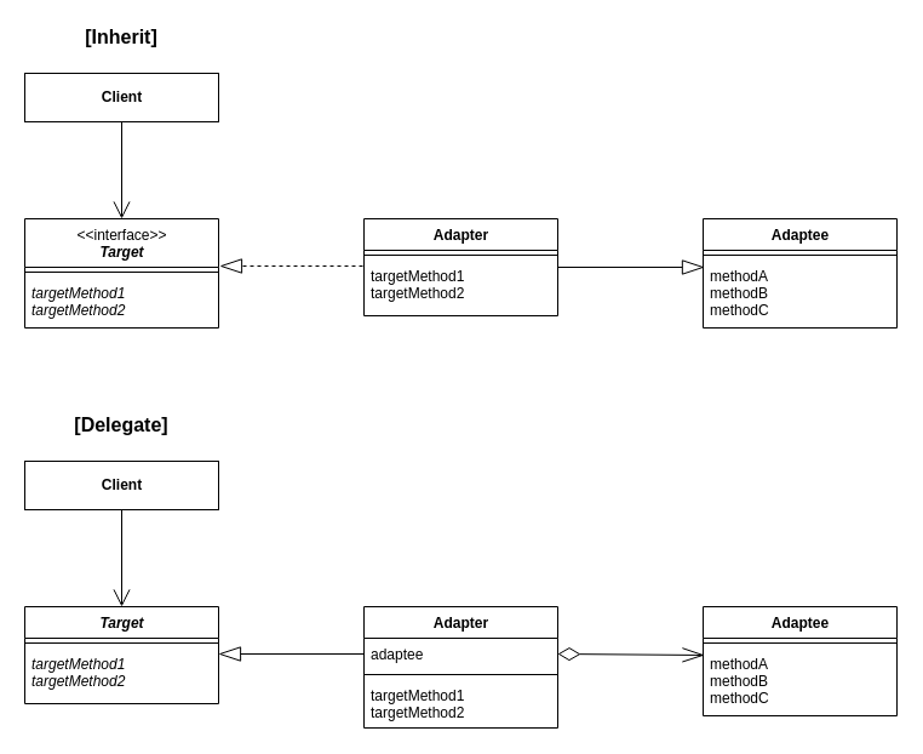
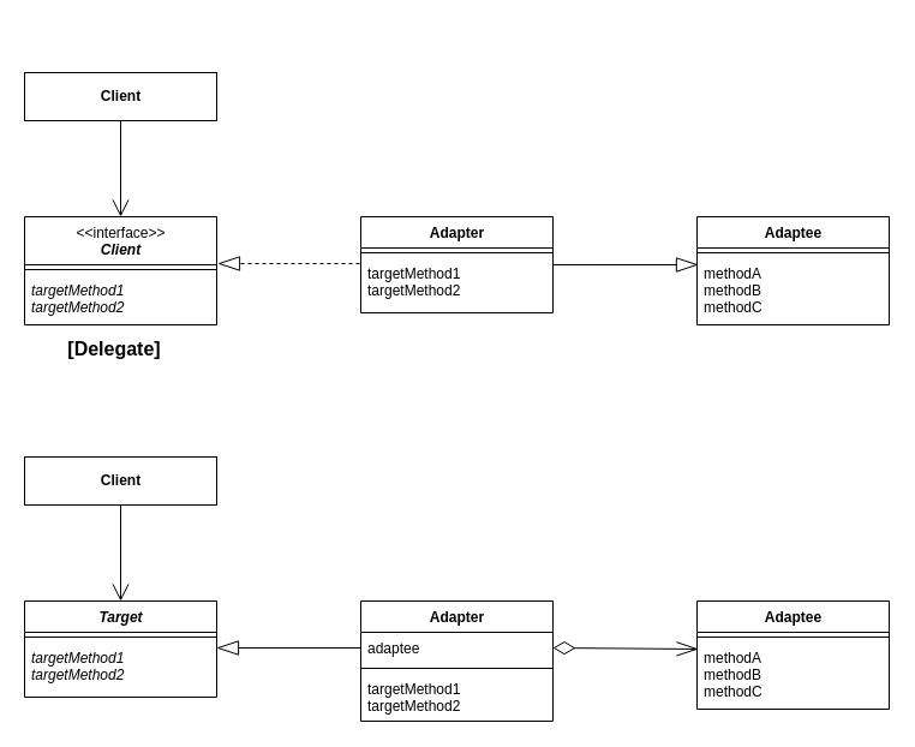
  <mxCell id="0" />
  <mxCell id="1" parent="0" />
  <mxCell id="2" value="&lt;b&gt;Client&lt;/b&gt;" style="html=1;fillColor=none;" parent="1" vertex="1"><mxGeometry x="20" y="60" width="160" height="40" as="geometry" /></mxCell>
- <mxCell id="3" value="&lt;span style=&quot;font-weight: normal&quot;&gt;&amp;lt;&amp;lt;interface&amp;gt;&amp;gt;&lt;/span&gt;&lt;br&gt;&lt;i&gt;Target&lt;/i&gt;" style="swimlane;fontStyle=1;align=center;verticalAlign=top;childLayout=stackLayout;horizontal=1;startSize=40;horizontalStack=0;resizeParent=1;resizeParentMax=0;resizeLast=0;collapsible=1;marginBottom=0;html=1;fillColor=none;" parent="1" vertex="1"><mxGeometry x="20" y="180" width="160" height="90" as="geometry" /></mxCell>
+ <mxCell id="3" value="&lt;span style=&quot;font-weight: normal&quot;&gt;&amp;lt;&amp;lt;interface&amp;gt;&amp;gt;&lt;/span&gt;&lt;br&gt;&lt;i&gt;Client&lt;/i&gt;" style="swimlane;fontStyle=1;align=center;verticalAlign=top;childLayout=stackLayout;horizontal=1;startSize=40;horizontalStack=0;resizeParent=1;resizeParentMax=0;resizeLast=0;collapsible=1;marginBottom=0;html=1;fillColor=none;" parent="1" vertex="1"><mxGeometry x="20" y="180" width="160" height="90" as="geometry" /></mxCell>
  <mxCell id="4" value="" style="line;strokeWidth=1;fillColor=none;align=left;verticalAlign=middle;spacingTop=-1;spacingLeft=3;spacingRight=3;rotatable=0;labelPosition=right;points=[];portConstraint=eastwest;" parent="3" vertex="1"><mxGeometry y="40" width="160" height="8" as="geometry" /></mxCell>
  <mxCell id="5" value="targetMethod1&#10;targetMethod2" style="text;strokeColor=none;fillColor=none;align=left;verticalAlign=top;spacingLeft=4;spacingRight=4;overflow=hidden;rotatable=0;points=[[0,0.5],[1,0.5]];portConstraint=eastwest;fontStyle=2" parent="3" vertex="1"><mxGeometry y="48" width="160" height="42" as="geometry" /></mxCell>
  <mxCell id="6" value="Adapter" style="swimlane;fontStyle=1;align=center;verticalAlign=top;childLayout=stackLayout;horizontal=1;startSize=26;horizontalStack=0;resizeParent=1;resizeParentMax=0;resizeLast=0;collapsible=1;marginBottom=0;html=1;fillColor=none;" parent="1" vertex="1"><mxGeometry x="300" y="180" width="160" height="80" as="geometry" /></mxCell>
  <mxCell id="7" value="" style="line;strokeWidth=1;fillColor=none;align=left;verticalAlign=middle;spacingTop=-1;spacingLeft=3;spacingRight=3;rotatable=0;labelPosition=right;points=[];portConstraint=eastwest;" parent="6" vertex="1"><mxGeometry y="26" width="160" height="8" as="geometry" /></mxCell>
  <mxCell id="8" value="targetMethod1&#10;targetMethod2" style="text;strokeColor=none;fillColor=none;align=left;verticalAlign=top;spacingLeft=4;spacingRight=4;overflow=hidden;rotatable=0;points=[[0,0.5],[1,0.5]];portConstraint=eastwest;" parent="6" vertex="1"><mxGeometry y="34" width="160" height="46" as="geometry" /></mxCell>
  <mxCell id="9" value="Adaptee" style="swimlane;fontStyle=1;align=center;verticalAlign=top;childLayout=stackLayout;horizontal=1;startSize=26;horizontalStack=0;resizeParent=1;resizeParentMax=0;resizeLast=0;collapsible=1;marginBottom=0;html=1;fillColor=none;" parent="1" vertex="1"><mxGeometry x="580" y="180" width="160" height="90" as="geometry" /></mxCell>
  <mxCell id="10" value="" style="line;strokeWidth=1;fillColor=none;align=left;verticalAlign=middle;spacingTop=-1;spacingLeft=3;spacingRight=3;rotatable=0;labelPosition=right;points=[];portConstraint=eastwest;" parent="9" vertex="1"><mxGeometry y="26" width="160" height="8" as="geometry" /></mxCell>
  <mxCell id="11" value="methodA&#10;methodB&#10;methodC" style="text;strokeColor=none;fillColor=none;align=left;verticalAlign=top;spacingLeft=4;spacingRight=4;overflow=hidden;rotatable=0;points=[[0,0.5],[1,0.5]];portConstraint=eastwest;" parent="9" vertex="1"><mxGeometry y="34" width="160" height="56" as="geometry" /></mxCell>
  <mxCell id="12" value="" style="endArrow=blockThin;endSize=16;endFill=0;html=1;exitX=1;exitY=0.5;exitDx=0;exitDy=0;entryX=0.006;entryY=0.107;entryDx=0;entryDy=0;entryPerimeter=0;" parent="1" source="6" target="11" edge="1"><mxGeometry width="160" relative="1" as="geometry"><mxPoint x="450" y="340" as="sourcePoint" /><mxPoint x="610" y="340" as="targetPoint" /></mxGeometry></mxCell>
  <mxCell id="13" value="" style="endArrow=blockThin;endSize=16;endFill=0;html=1;dashed=1;" parent="1" edge="1"><mxGeometry width="160" relative="1" as="geometry"><mxPoint x="299" y="219" as="sourcePoint" /><mxPoint x="181" y="219" as="targetPoint" /></mxGeometry></mxCell>
  <mxCell id="14" value="" style="endArrow=open;endSize=12;html=1;exitX=0.5;exitY=1;exitDx=0;exitDy=0;entryX=0.5;entryY=0;entryDx=0;entryDy=0;" parent="1" source="2" target="3" edge="1"><mxGeometry width="160" relative="1" as="geometry"><mxPoint x="230" y="310" as="sourcePoint" /><mxPoint x="390" y="310" as="targetPoint" /></mxGeometry></mxCell>
- <mxCell id="15" value="&lt;font style=&quot;font-size: 16px&quot;&gt;&lt;b&gt;[Inherit]&lt;/b&gt;&lt;/font&gt;" style="text;html=1;strokeColor=none;fillColor=none;align=center;verticalAlign=middle;whiteSpace=wrap;rounded=0;" parent="1" vertex="1"><mxGeometry x="20" y="20" width="160" height="20" as="geometry" /></mxCell>
  <mxCell id="16" value="&lt;b&gt;Client&lt;/b&gt;" style="html=1;fillColor=none;" parent="1" vertex="1"><mxGeometry x="20" y="380" width="160" height="40" as="geometry" /></mxCell>
  <mxCell id="17" value="" style="endArrow=openThin;endSize=16;endFill=0;html=1;exitX=1;exitY=0.5;exitDx=0;exitDy=0;entryX=0.006;entryY=0.107;entryDx=0;entryDy=0;entryPerimeter=0;startArrow=diamondThin;startFill=0;startSize=16;" parent="1" source="25" target="23" edge="1"><mxGeometry width="160" relative="1" as="geometry"><mxPoint x="460" y="558" as="sourcePoint" /><mxPoint x="610" y="660" as="targetPoint" /></mxGeometry></mxCell>
  <mxCell id="18" value="" style="endArrow=blockThin;endSize=16;endFill=0;html=1;entryX=1;entryY=0.109;entryDx=0;entryDy=0;entryPerimeter=0;exitX=0;exitY=0.5;exitDx=0;exitDy=0;" parent="1" source="25" target="30" edge="1"><mxGeometry width="160" relative="1" as="geometry"><mxPoint x="270" y="510" as="sourcePoint" /><mxPoint x="230" y="500" as="targetPoint" /></mxGeometry></mxCell>
  <mxCell id="19" value="" style="endArrow=open;endSize=12;html=1;exitX=0.5;exitY=1;exitDx=0;exitDy=0;entryX=0.5;entryY=0;entryDx=0;entryDy=0;" parent="1" source="16" target="28" edge="1"><mxGeometry width="160" relative="1" as="geometry"><mxPoint x="230" y="630" as="sourcePoint" /><mxPoint x="100" y="500" as="targetPoint" /></mxGeometry></mxCell>
- <mxCell id="20" value="&lt;font style=&quot;font-size: 16px&quot;&gt;&lt;b&gt;[Delegate]&lt;/b&gt;&lt;/font&gt;" style="text;html=1;strokeColor=none;fillColor=none;align=center;verticalAlign=middle;whiteSpace=wrap;rounded=0;" parent="1" vertex="1"><mxGeometry x="20" y="340" width="160" height="20" as="geometry" /></mxCell>
+ <mxCell id="20" value="&lt;font style=&quot;font-size: 16px&quot;&gt;&lt;b&gt;[Delegate]&lt;/b&gt;&lt;/font&gt;" style="text;html=1;strokeColor=none;fillColor=none;align=center;verticalAlign=middle;whiteSpace=wrap;rounded=0;" parent="1" vertex="1"><mxGeometry x="15" y="280" width="160" height="20" as="geometry" /></mxCell>
  <mxCell id="21" value="Adaptee" style="swimlane;fontStyle=1;align=center;verticalAlign=top;childLayout=stackLayout;horizontal=1;startSize=26;horizontalStack=0;resizeParent=1;resizeParentMax=0;resizeLast=0;collapsible=1;marginBottom=0;html=1;fillColor=none;" parent="1" vertex="1"><mxGeometry x="580" y="500" width="160" height="90" as="geometry" /></mxCell>
  <mxCell id="22" value="" style="line;strokeWidth=1;fillColor=none;align=left;verticalAlign=middle;spacingTop=-1;spacingLeft=3;spacingRight=3;rotatable=0;labelPosition=right;points=[];portConstraint=eastwest;" parent="21" vertex="1"><mxGeometry y="26" width="160" height="8" as="geometry" /></mxCell>
  <mxCell id="23" value="methodA&#10;methodB&#10;methodC" style="text;strokeColor=none;fillColor=none;align=left;verticalAlign=top;spacingLeft=4;spacingRight=4;overflow=hidden;rotatable=0;points=[[0,0.5],[1,0.5]];portConstraint=eastwest;" parent="21" vertex="1"><mxGeometry y="34" width="160" height="56" as="geometry" /></mxCell>
  <mxCell id="24" value="Adapter" style="swimlane;fontStyle=1;align=center;verticalAlign=top;childLayout=stackLayout;horizontal=1;startSize=26;horizontalStack=0;resizeParent=1;resizeParentMax=0;resizeLast=0;collapsible=1;marginBottom=0;html=1;fillColor=none;" parent="1" vertex="1"><mxGeometry x="300" y="500" width="160" height="100" as="geometry" /></mxCell>
  <mxCell id="25" value="adaptee" style="text;strokeColor=none;fillColor=none;align=left;verticalAlign=top;spacingLeft=4;spacingRight=4;overflow=hidden;rotatable=0;points=[[0,0.5],[1,0.5]];portConstraint=eastwest;" parent="24" vertex="1"><mxGeometry y="26" width="160" height="26" as="geometry" /></mxCell>
  <mxCell id="26" value="" style="line;strokeWidth=1;fillColor=none;align=left;verticalAlign=middle;spacingTop=-1;spacingLeft=3;spacingRight=3;rotatable=0;labelPosition=right;points=[];portConstraint=eastwest;" parent="24" vertex="1"><mxGeometry y="52" width="160" height="8" as="geometry" /></mxCell>
  <mxCell id="27" value="targetMethod1&#10;targetMethod2" style="text;strokeColor=none;fillColor=none;align=left;verticalAlign=top;spacingLeft=4;spacingRight=4;overflow=hidden;rotatable=0;points=[[0,0.5],[1,0.5]];portConstraint=eastwest;" parent="24" vertex="1"><mxGeometry y="60" width="160" height="40" as="geometry" /></mxCell>
  <mxCell id="28" value="&lt;i&gt;Target&lt;/i&gt;" style="swimlane;fontStyle=1;align=center;verticalAlign=top;childLayout=stackLayout;horizontal=1;startSize=26;horizontalStack=0;resizeParent=1;resizeParentMax=0;resizeLast=0;collapsible=1;marginBottom=0;html=1;fillColor=none;" parent="1" vertex="1"><mxGeometry x="20" y="500" width="160" height="80" as="geometry" /></mxCell>
  <mxCell id="29" value="" style="line;strokeWidth=1;fillColor=none;align=left;verticalAlign=middle;spacingTop=-1;spacingLeft=3;spacingRight=3;rotatable=0;labelPosition=right;points=[];portConstraint=eastwest;" parent="28" vertex="1"><mxGeometry y="26" width="160" height="8" as="geometry" /></mxCell>
  <mxCell id="30" value="targetMethod1&#10;targetMethod2" style="text;strokeColor=none;fillColor=none;align=left;verticalAlign=top;spacingLeft=4;spacingRight=4;overflow=hidden;rotatable=0;points=[[0,0.5],[1,0.5]];portConstraint=eastwest;fontStyle=2" parent="28" vertex="1"><mxGeometry y="34" width="160" height="46" as="geometry" /></mxCell>
